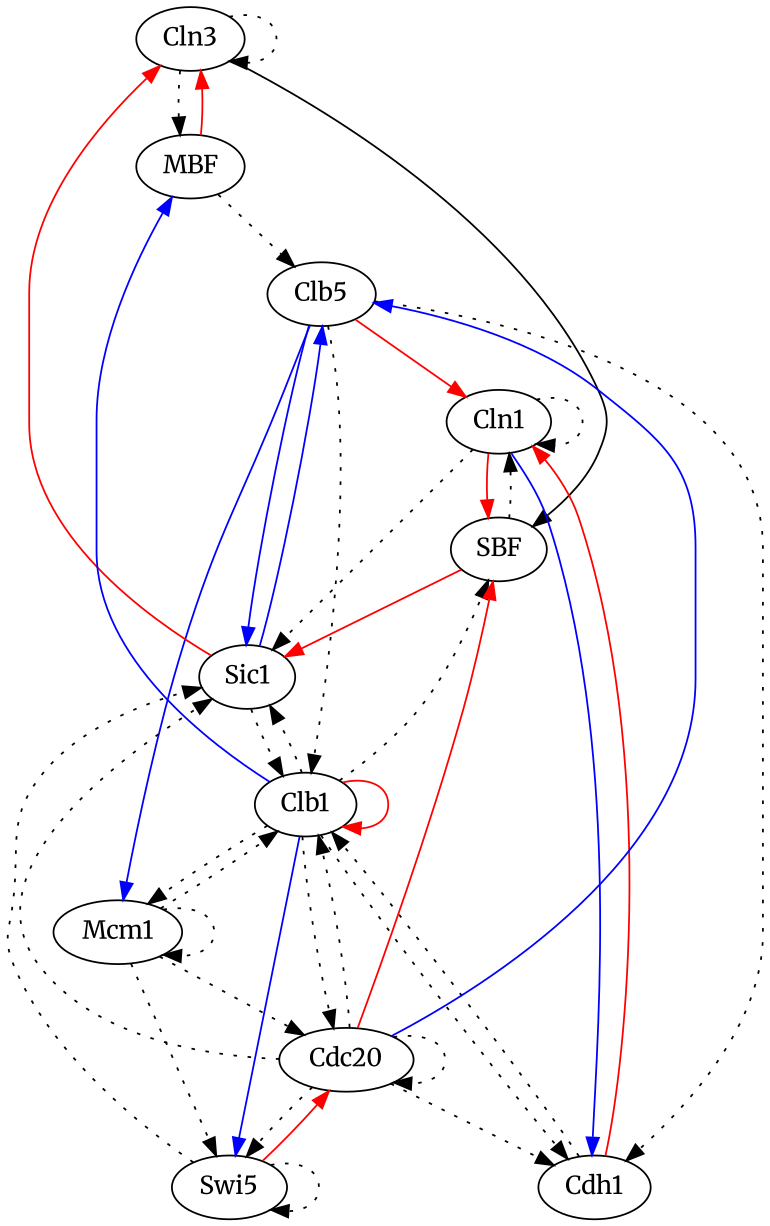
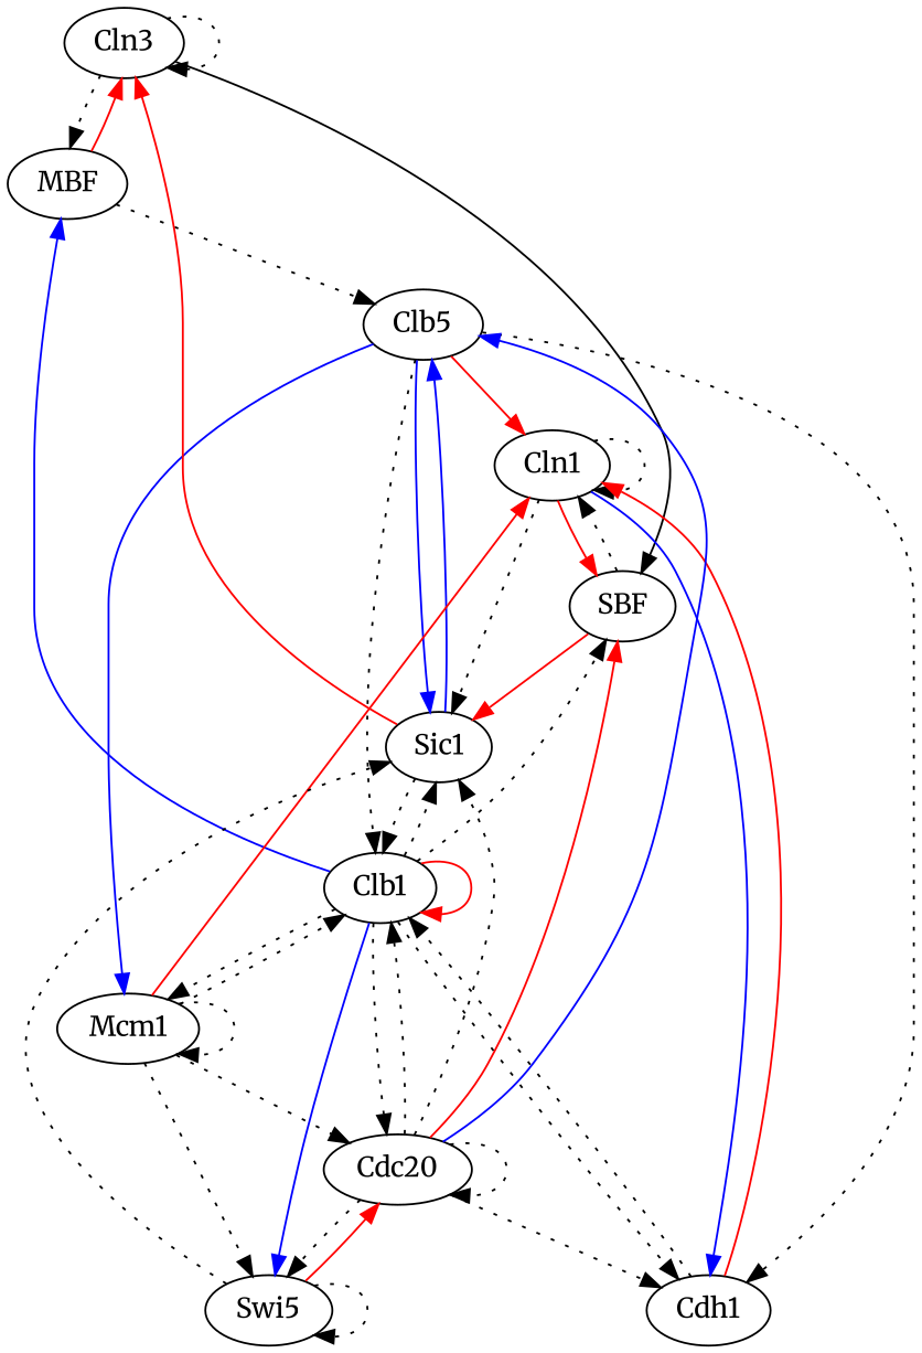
  digraph {
    fontname=Merriweather
    node [fontname=Merriweather]
    edge [fontname=Merriweather style=dotted]
    n1 [label=Cln3]
    n2 [label=MBF]
    n3 [label=SBF]
    n4 [label=Clb5]
    n5 [label=Cln1]
    n6 [label=Sic1]
    n7 [label=Cdh1]
    n8 [label=Clb1]
    n9 [label=Mcm1]
    n10 [label=Swi5]
    n11 [label=Cdc20]
    n1 -> n1
    n1 -> n2
    n1 -> n3 [style=solid]
    n2 -> n1 [color=red style=""]
    n2 -> n4
    n3 -> n5
    n3 -> n6 [color=red style=""]
    n4 -> n5 [color=red style=""]
    n4 -> n6 [color=blue style=""]
    n4 -> n7
    n4 -> n8
    n4 -> n9 [color=blue style=""]
    n5 -> n3 [color=red style=""]
    n5 -> n5
    n5 -> n6
    n5 -> n7 [color=blue style=""]
    n6 -> n1 [color=red style=""]
    n6 -> n4 [color=blue style=""]
    n6 -> n8
    n7 -> n5 [color=red style=""]
    n7 -> n8
    n8 -> n2 [color=blue style=""]
    n8 -> n3
    n8 -> n6
    n8 -> n7
    n8 -> n8 [color=red style=""]
    n8 -> n9
    n8 -> n10 [color=blue style=""]
    n8 -> n11
+   n9 -> n5 [color=red style=""]
    n9 -> n8
    n9 -> n9
    n9 -> n10
    n9 -> n11
    n10 -> n6
    n10 -> n10
    n10 -> n11 [color=red style=""]
    n11 -> n3 [color=red style=""]
    n11 -> n4 [color=blue style=""]
    n11 -> n6
    n11 -> n7
    n11 -> n8
    n11 -> n10
    n11 -> n11
  }
